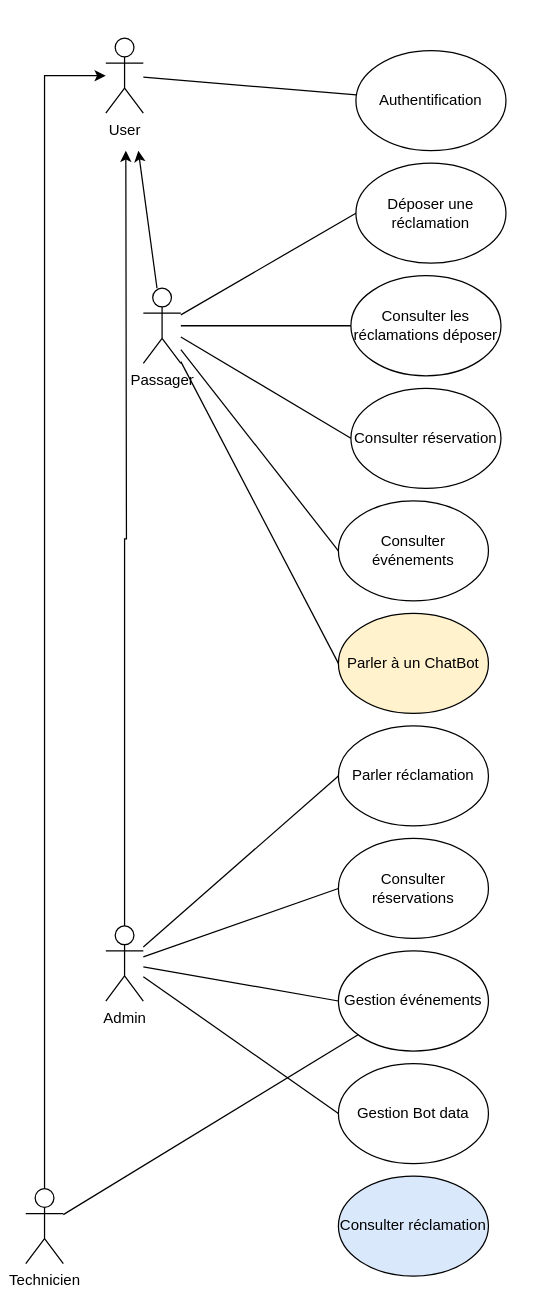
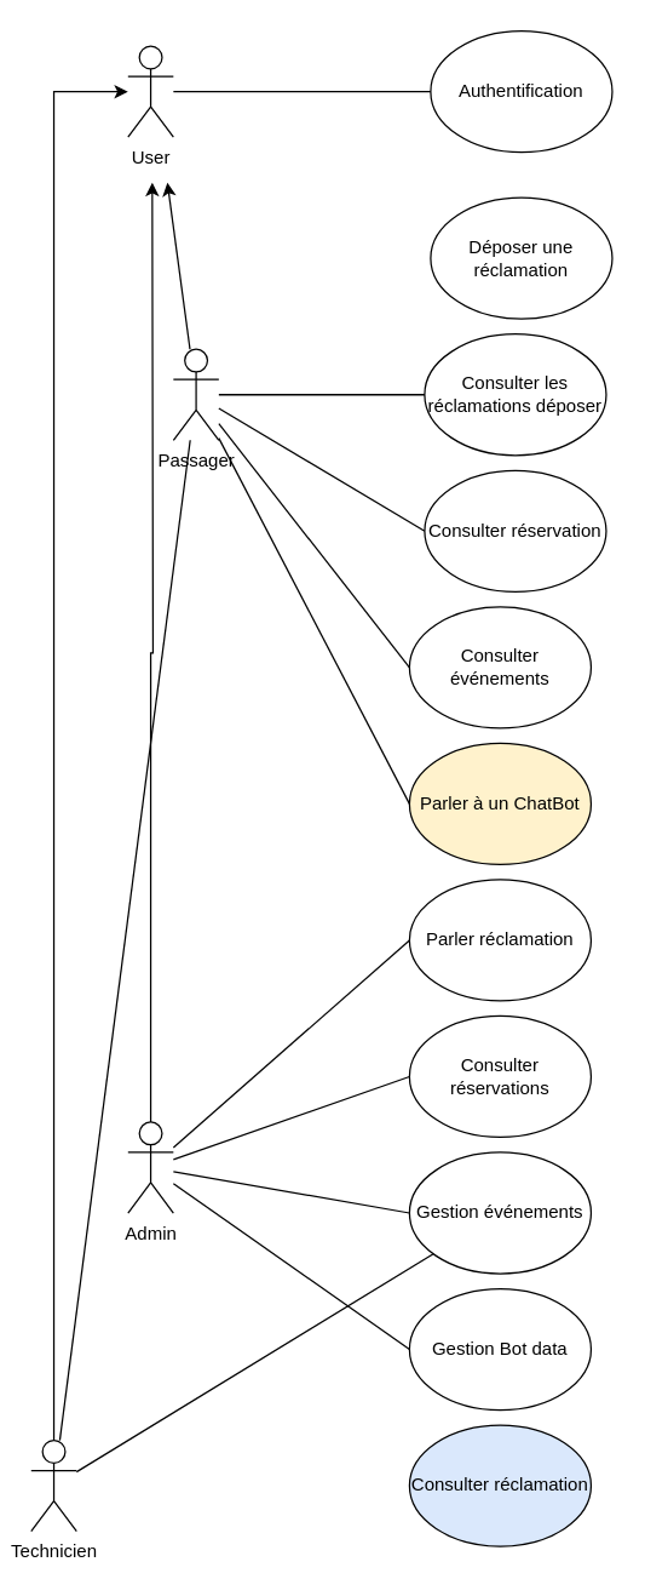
  <mxCell id="0" />
  <mxCell id="1" parent="0" />
  <mxCell id="2" value="" style="rounded=0;orthogonalLoop=1;jettySize=auto;html=1;startArrow=classic;startFill=1;endArrow=none;endFill=0;" edge="1" parent="1" target="16"><mxGeometry relative="1" as="geometry"><mxPoint x="110" y="120" as="sourcePoint" /></mxGeometry></mxCell>
  <mxCell id="3" value="" style="edgeStyle=orthogonalEdgeStyle;rounded=0;orthogonalLoop=1;jettySize=auto;html=1;endArrow=none;endFill=0;startArrow=classic;startFill=1;" edge="1" parent="1" target="21"><mxGeometry relative="1" as="geometry"><mxPoint x="100" y="120" as="sourcePoint" /></mxGeometry></mxCell>
  <mxCell id="4" value="" style="edgeStyle=orthogonalEdgeStyle;rounded=0;orthogonalLoop=1;jettySize=auto;html=1;endArrow=none;endFill=0;startArrow=classic;startFill=1;" edge="1" parent="1" source="5" target="23"><mxGeometry relative="1" as="geometry" /></mxCell>
  <mxCell id="5" value="User" style="shape=umlActor;verticalLabelPosition=bottom;verticalAlign=top;html=1;outlineConnect=0;" vertex="1" parent="1"><mxGeometry x="84" y="30" width="30" height="60" as="geometry" /></mxCell>
  <mxCell id="6" style="rounded=0;orthogonalLoop=1;jettySize=auto;html=1;strokeColor=default;endArrow=none;endFill=0;" edge="1" parent="1" source="7" target="5"><mxGeometry relative="1" as="geometry" /></mxCell>
- <mxCell id="7" value="Authentification" style="ellipse;whiteSpace=wrap;html=1;" vertex="1" parent="1"><mxGeometry x="284" y="40" width="120" height="80" as="geometry" /></mxCell>
+ <mxCell id="7" value="Authentification" style="ellipse;whiteSpace=wrap;html=1;" vertex="1" parent="1"><mxGeometry x="284" width="120" height="80" as="geometry" y="20" /></mxCell>
  <mxCell id="8" value="Consulter réservation" style="ellipse;whiteSpace=wrap;html=1;" vertex="1" parent="1"><mxGeometry x="280" y="310" width="120" height="80" as="geometry" /></mxCell>
  <mxCell id="9" value="Consulter les réclamations déposer" style="ellipse;whiteSpace=wrap;html=1;" vertex="1" parent="1"><mxGeometry x="280" y="220" width="120" height="80" as="geometry" /></mxCell>
  <mxCell id="10" value="Déposer une réclamation" style="ellipse;whiteSpace=wrap;html=1;" vertex="1" parent="1"><mxGeometry x="284" y="130" width="120" height="80" as="geometry" /></mxCell>
- <mxCell id="11" style="rounded=0;orthogonalLoop=1;jettySize=auto;html=1;entryX=0;entryY=0.5;entryDx=0;entryDy=0;endArrow=none;endFill=0;" edge="1" parent="1" source="16" target="10"><mxGeometry relative="1" as="geometry" /></mxCell>
+ <mxCell id="11" style="rounded=0;orthogonalLoop=1;jettySize=auto;html=1;endArrow=none;endFill=0;" edge="1" parent="1" source="16" target="23"><mxGeometry relative="1" as="geometry" /></mxCell>
  <mxCell id="12" style="rounded=0;orthogonalLoop=1;jettySize=auto;html=1;entryX=0;entryY=0.5;entryDx=0;entryDy=0;endArrow=none;endFill=0;" edge="1" parent="1" source="16" target="9"><mxGeometry relative="1" as="geometry" /></mxCell>
  <mxCell id="13" style="rounded=0;orthogonalLoop=1;jettySize=auto;html=1;entryX=0;entryY=0.5;entryDx=0;entryDy=0;endArrow=none;endFill=0;" edge="1" parent="1" source="16" target="8"><mxGeometry relative="1" as="geometry" /></mxCell>
  <mxCell id="14" style="rounded=0;orthogonalLoop=1;jettySize=auto;html=1;entryX=0;entryY=0.5;entryDx=0;entryDy=0;endArrow=none;endFill=0;" edge="1" parent="1" source="16" target="24"><mxGeometry relative="1" as="geometry" /></mxCell>
  <mxCell id="15" style="rounded=0;orthogonalLoop=1;jettySize=auto;html=1;entryX=0;entryY=0.5;entryDx=0;entryDy=0;endArrow=none;endFill=0;" edge="1" parent="1" source="16" target="25"><mxGeometry relative="1" as="geometry" /></mxCell>
  <mxCell id="16" value="Passager" style="shape=umlActor;verticalLabelPosition=bottom;verticalAlign=top;html=1;outlineConnect=0;" vertex="1" parent="1"><mxGeometry x="114" y="230" width="30" height="60" as="geometry" /></mxCell>
  <mxCell id="17" style="rounded=0;orthogonalLoop=1;jettySize=auto;html=1;entryX=0;entryY=0.5;entryDx=0;entryDy=0;endArrow=none;endFill=0;" edge="1" parent="1" source="21" target="29"><mxGeometry relative="1" as="geometry" /></mxCell>
  <mxCell id="18" style="rounded=0;orthogonalLoop=1;jettySize=auto;html=1;entryX=0;entryY=0.5;entryDx=0;entryDy=0;endArrow=none;endFill=0;" edge="1" parent="1" source="21" target="28"><mxGeometry relative="1" as="geometry" /></mxCell>
  <mxCell id="19" style="rounded=0;orthogonalLoop=1;jettySize=auto;html=1;entryX=0;entryY=0.5;entryDx=0;entryDy=0;endArrow=none;endFill=0;" edge="1" parent="1" source="21" target="27"><mxGeometry relative="1" as="geometry" /></mxCell>
  <mxCell id="20" style="rounded=0;orthogonalLoop=1;jettySize=auto;html=1;entryX=0;entryY=0.5;entryDx=0;entryDy=0;endArrow=none;endFill=0;" edge="1" parent="1" source="21" target="26"><mxGeometry relative="1" as="geometry" /></mxCell>
  <mxCell id="21" value="Admin" style="shape=umlActor;verticalLabelPosition=bottom;verticalAlign=top;html=1;outlineConnect=0;" vertex="1" parent="1"><mxGeometry x="84" y="740" width="30" height="60" as="geometry" /></mxCell>
  <mxCell id="22" style="rounded=0;orthogonalLoop=1;jettySize=auto;html=1;endArrow=none;endFill=0;" edge="1" parent="1" source="23" target="28"><mxGeometry relative="1" as="geometry" /></mxCell>
  <mxCell id="23" value="Technicien" style="shape=umlActor;verticalLabelPosition=bottom;verticalAlign=top;html=1;outlineConnect=0;" vertex="1" parent="1"><mxGeometry x="20" y="950" width="30" height="60" as="geometry" /></mxCell>
  <mxCell id="24" value="Consulter événements" style="ellipse;whiteSpace=wrap;html=1;" vertex="1" parent="1"><mxGeometry x="270" y="400" width="120" height="80" as="geometry" /></mxCell>
  <mxCell id="25" value="Parler à un ChatBot" style="ellipse;whiteSpace=wrap;html=1;fillColor=#fff2cc;" vertex="1" parent="1"><mxGeometry x="270" y="490" width="120" height="80" as="geometry" /></mxCell>
  <mxCell id="26" value="Parler réclamation" style="ellipse;whiteSpace=wrap;html=1;" vertex="1" parent="1"><mxGeometry x="270" y="580" width="120" height="80" as="geometry" /></mxCell>
  <mxCell id="27" value="Consulter réservations" style="ellipse;whiteSpace=wrap;html=1;" vertex="1" parent="1"><mxGeometry x="270" y="670" width="120" height="80" as="geometry" /></mxCell>
  <mxCell id="28" value="Gestion événements" style="ellipse;whiteSpace=wrap;html=1;" vertex="1" parent="1"><mxGeometry x="270" y="760" width="120" height="80" as="geometry" /></mxCell>
  <mxCell id="29" value="Gestion Bot data" style="ellipse;whiteSpace=wrap;html=1;" vertex="1" parent="1"><mxGeometry x="270" y="850" width="120" height="80" as="geometry" /></mxCell>
  <mxCell id="30" value="Consulter réclamation" style="ellipse;whiteSpace=wrap;html=1;fillColor=#dae8fc;" vertex="1" parent="1"><mxGeometry x="270" y="940" width="120" height="80" as="geometry" /></mxCell>
